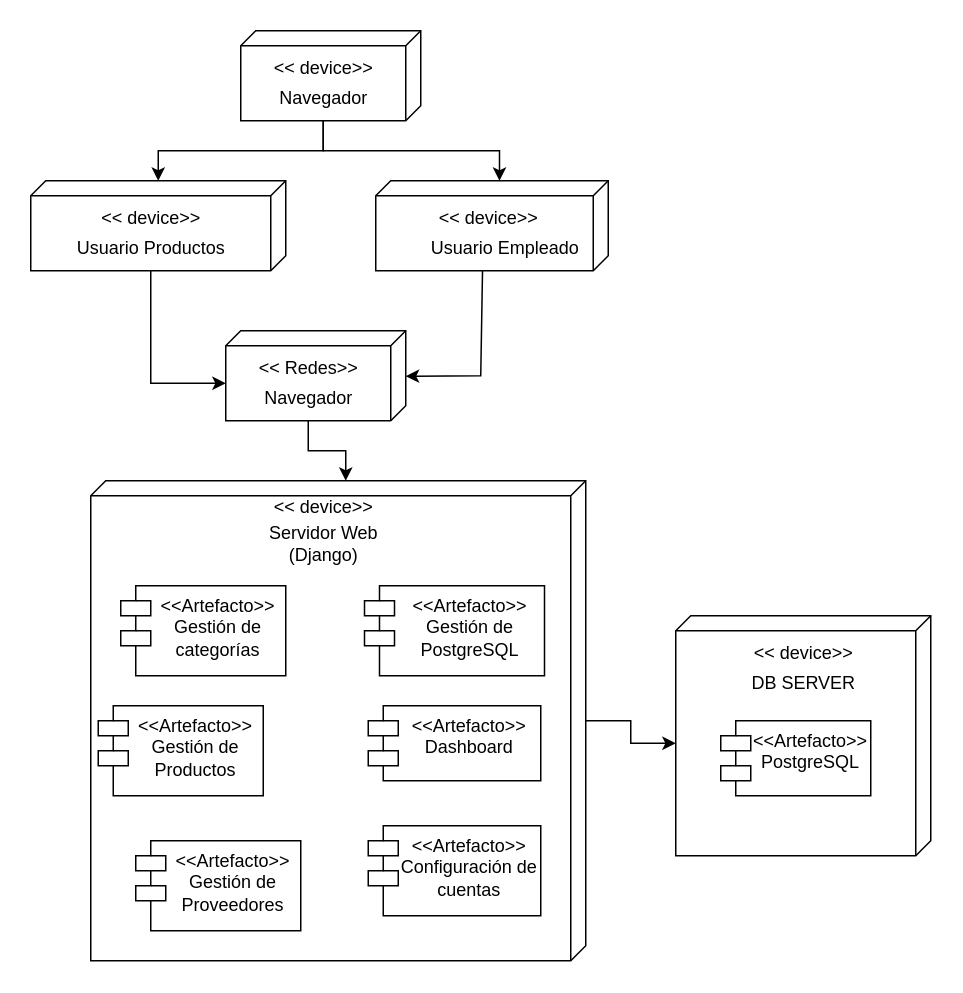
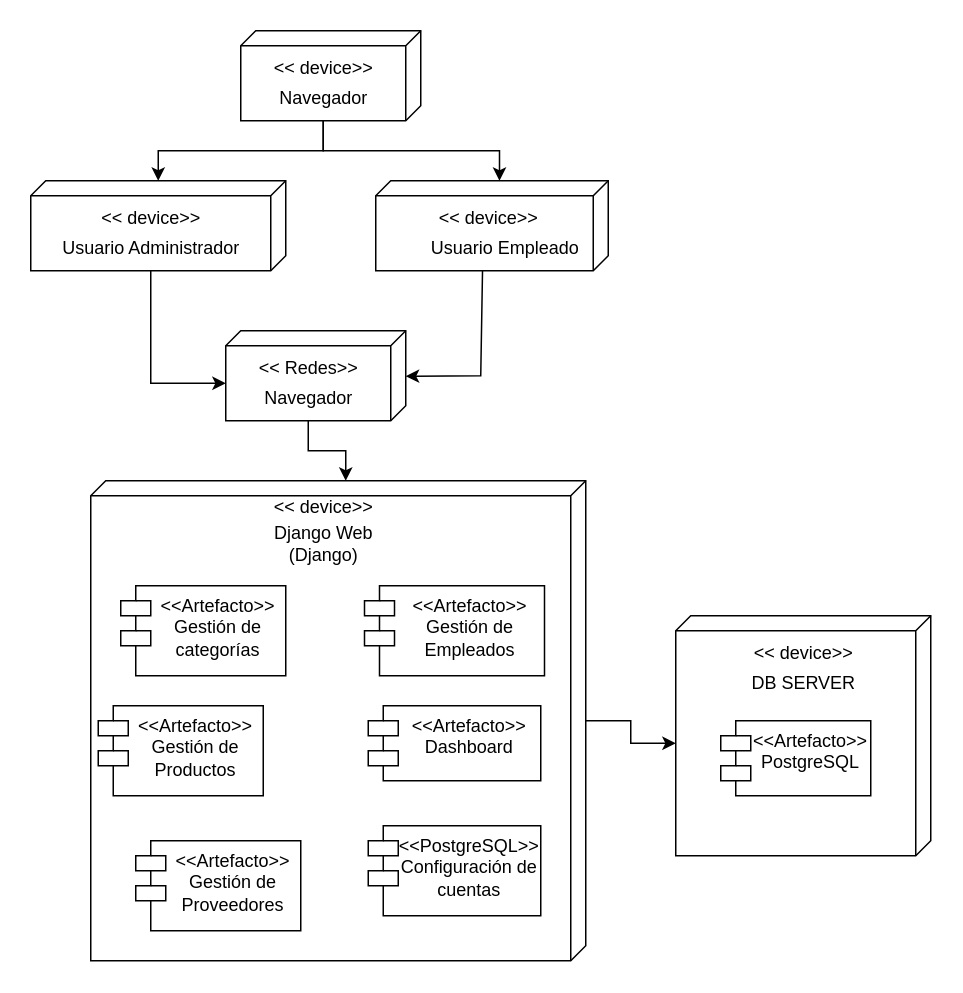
  <mxCell id="0" />
  <mxCell id="1" parent="0" />
  <mxCell id="2" value="" style="group" connectable="0" vertex="1" parent="1"><mxGeometry x="250" y="120" width="155" height="60" as="geometry" /></mxCell>
  <mxCell id="3" value="" style="verticalAlign=top;align=left;spacingTop=8;spacingLeft=2;spacingRight=12;shape=cube;size=10;direction=south;fontStyle=4;html=1;whiteSpace=wrap;" vertex="1" parent="2"><mxGeometry width="155" height="60" as="geometry" /></mxCell>
  <mxCell id="4" value="&amp;lt;&amp;lt; device&amp;gt;&amp;gt;" style="text;html=1;align=center;verticalAlign=middle;resizable=0;points=[];autosize=1;strokeColor=none;fillColor=none;" vertex="1" parent="2"><mxGeometry x="30.139" y="10" width="90" height="30" as="geometry" /></mxCell>
  <mxCell id="5" value="Usuario Empleado" style="text;html=1;align=center;verticalAlign=middle;resizable=0;points=[];autosize=1;strokeColor=none;fillColor=none;" vertex="1" parent="2"><mxGeometry x="25.833" y="30" width="120" height="30" as="geometry" /></mxCell>
  <mxCell id="6" value="" style="group" connectable="0" vertex="1" parent="1"><mxGeometry x="160" y="20" width="120" height="60" as="geometry" /></mxCell>
  <mxCell id="7" value="" style="verticalAlign=top;align=left;spacingTop=8;spacingLeft=2;spacingRight=12;shape=cube;size=10;direction=south;fontStyle=4;html=1;whiteSpace=wrap;" vertex="1" parent="6"><mxGeometry width="120" height="60" as="geometry" /></mxCell>
  <mxCell id="8" value="&amp;lt;&amp;lt; device&amp;gt;&amp;gt;" style="text;html=1;align=center;verticalAlign=middle;resizable=0;points=[];autosize=1;strokeColor=none;fillColor=none;" vertex="1" parent="6"><mxGeometry x="10" y="10" width="90" height="30" as="geometry" /></mxCell>
  <mxCell id="9" value="Navegador" style="text;html=1;align=center;verticalAlign=middle;resizable=0;points=[];autosize=1;strokeColor=none;fillColor=none;" vertex="1" parent="6"><mxGeometry x="15" y="30" width="80" height="30" as="geometry" /></mxCell>
  <mxCell id="10" value="" style="group" connectable="0" vertex="1" parent="1"><mxGeometry x="20" y="120" width="170" height="60" as="geometry" /></mxCell>
  <mxCell id="11" value="" style="verticalAlign=top;align=left;spacingTop=8;spacingLeft=2;spacingRight=12;shape=cube;size=10;direction=south;fontStyle=4;html=1;whiteSpace=wrap;" vertex="1" parent="10"><mxGeometry width="170" height="60" as="geometry" /></mxCell>
  <mxCell id="12" value="&amp;lt;&amp;lt; device&amp;gt;&amp;gt;" style="text;html=1;align=center;verticalAlign=middle;resizable=0;points=[];autosize=1;strokeColor=none;fillColor=none;" vertex="1" parent="10"><mxGeometry x="35" y="10" width="90" height="30" as="geometry" /></mxCell>
- <mxCell id="13" value="Usuario Productos" style="text;html=1;align=center;verticalAlign=middle;resizable=0;points=[];autosize=1;strokeColor=none;fillColor=none;" vertex="1" parent="10"><mxGeometry x="10" y="30" width="140" height="30" as="geometry" /></mxCell>
+ <mxCell id="13" value="Usuario Administrador" style="text;html=1;align=center;verticalAlign=middle;resizable=0;points=[];autosize=1;strokeColor=none;fillColor=none;" vertex="1" parent="10"><mxGeometry x="10" y="30" width="140" height="30" as="geometry" /></mxCell>
  <mxCell id="14" value="" style="group" connectable="0" vertex="1" parent="1"><mxGeometry x="150" y="220" width="120" height="60" as="geometry" /></mxCell>
  <mxCell id="15" value="" style="verticalAlign=top;align=left;spacingTop=8;spacingLeft=2;spacingRight=12;shape=cube;size=10;direction=south;fontStyle=4;html=1;whiteSpace=wrap;" vertex="1" parent="14"><mxGeometry width="120" height="60" as="geometry" /></mxCell>
  <mxCell id="16" value="&amp;lt;&amp;lt; Redes&amp;gt;&amp;gt;" style="text;html=1;align=center;verticalAlign=middle;resizable=0;points=[];autosize=1;strokeColor=none;fillColor=none;" vertex="1" parent="14"><mxGeometry x="10" y="10" width="90" height="30" as="geometry" /></mxCell>
  <mxCell id="17" value="Navegador" style="text;html=1;align=center;verticalAlign=middle;resizable=0;points=[];autosize=1;strokeColor=none;fillColor=none;" vertex="1" parent="14"><mxGeometry x="15" y="30" width="80" height="30" as="geometry" /></mxCell>
  <mxCell id="18" value="" style="group" connectable="0" vertex="1" parent="1"><mxGeometry x="60" y="320" width="330" height="320" as="geometry" /></mxCell>
  <mxCell id="19" value="" style="verticalAlign=top;align=left;spacingTop=8;spacingLeft=2;spacingRight=12;shape=cube;size=10;direction=south;fontStyle=4;html=1;whiteSpace=wrap;" vertex="1" parent="18"><mxGeometry width="330" height="320" as="geometry" /></mxCell>
  <mxCell id="20" value="&amp;lt;&amp;lt; device&amp;gt;&amp;gt;" style="text;html=1;align=center;verticalAlign=middle;resizable=0;points=[];autosize=1;strokeColor=none;fillColor=none;" vertex="1" parent="18"><mxGeometry x="110" y="3" width="90" height="30" as="geometry" /></mxCell>
- <mxCell id="21" value="Servidor Web" style="text;html=1;align=center;verticalAlign=middle;resizable=0;points=[];autosize=1;strokeColor=none;fillColor=none;" vertex="1" parent="18"><mxGeometry x="105" y="20" width="100" height="30" as="geometry" /></mxCell>
+ <mxCell id="21" value="Django Web" style="text;html=1;align=center;verticalAlign=middle;resizable=0;points=[];autosize=1;strokeColor=none;fillColor=none;" vertex="1" parent="18"><mxGeometry x="105" y="20" width="100" height="30" as="geometry" /></mxCell>
  <mxCell id="22" value="(Django)" style="text;html=1;align=center;verticalAlign=middle;resizable=0;points=[];autosize=1;strokeColor=none;fillColor=none;" vertex="1" parent="18"><mxGeometry x="120" y="35" width="70" height="30" as="geometry" /></mxCell>
  <mxCell id="23" value="&amp;lt;&amp;lt;Artefacto&amp;gt;&amp;gt;&lt;div&gt;Gestión de categorías&lt;/div&gt;" style="shape=module;align=left;spacingLeft=20;align=center;verticalAlign=top;whiteSpace=wrap;html=1;" vertex="1" parent="18"><mxGeometry x="20" y="70" width="110" height="60" as="geometry" /></mxCell>
- <mxCell id="24" value="&amp;lt;&amp;lt;Artefacto&amp;gt;&amp;gt;&lt;div&gt;Gestión de PostgreSQL&lt;/div&gt;" style="shape=module;align=left;spacingLeft=20;align=center;verticalAlign=top;whiteSpace=wrap;html=1;" vertex="1" parent="18"><mxGeometry x="182.5" y="70" width="120" height="60" as="geometry" /></mxCell>
+ <mxCell id="24" value="&amp;lt;&amp;lt;Artefacto&amp;gt;&amp;gt;&lt;div&gt;Gestión de Empleados&lt;/div&gt;" style="shape=module;align=left;spacingLeft=20;align=center;verticalAlign=top;whiteSpace=wrap;html=1;" vertex="1" parent="18"><mxGeometry x="182.5" y="70" width="120" height="60" as="geometry" /></mxCell>
  <mxCell id="25" value="&amp;lt;&amp;lt;Artefacto&amp;gt;&amp;gt;&lt;div&gt;Gestión de Productos&lt;/div&gt;" style="shape=module;align=left;spacingLeft=20;align=center;verticalAlign=top;whiteSpace=wrap;html=1;" vertex="1" parent="18"><mxGeometry x="5" y="150" width="110" height="60" as="geometry" /></mxCell>
  <mxCell id="26" value="&amp;lt;&amp;lt;Artefacto&amp;gt;&amp;gt;&lt;div&gt;Gestión de Proveedores&lt;/div&gt;" style="shape=module;align=left;spacingLeft=20;align=center;verticalAlign=top;whiteSpace=wrap;html=1;" vertex="1" parent="18"><mxGeometry x="30" y="240" width="110" height="60" as="geometry" /></mxCell>
  <mxCell id="27" value="&amp;lt;&amp;lt;Artefacto&amp;gt;&amp;gt;&lt;div&gt;Dashboard&lt;/div&gt;" style="shape=module;align=left;spacingLeft=20;align=center;verticalAlign=top;whiteSpace=wrap;html=1;" vertex="1" parent="18"><mxGeometry x="185" y="150" width="115" height="50" as="geometry" /></mxCell>
- <mxCell id="28" value="&amp;lt;&amp;lt;Artefacto&amp;gt;&amp;gt;&lt;div&gt;Configuración de cuentas&lt;/div&gt;" style="shape=module;align=left;spacingLeft=20;align=center;verticalAlign=top;whiteSpace=wrap;html=1;" vertex="1" parent="18"><mxGeometry x="185" y="230" width="115" height="60" as="geometry" /></mxCell>
+ <mxCell id="28" value="&amp;lt;&amp;lt;PostgreSQL&amp;gt;&amp;gt;&lt;div&gt;Configuración de cuentas&lt;/div&gt;" style="shape=module;align=left;spacingLeft=20;align=center;verticalAlign=top;whiteSpace=wrap;html=1;" vertex="1" parent="18"><mxGeometry x="185" y="230" width="115" height="60" as="geometry" /></mxCell>
  <mxCell id="29" value="" style="group" connectable="0" vertex="1" parent="1"><mxGeometry x="450" y="410" width="170" height="160" as="geometry" /></mxCell>
  <mxCell id="30" value="" style="verticalAlign=top;align=left;spacingTop=8;spacingLeft=2;spacingRight=12;shape=cube;size=10;direction=south;fontStyle=4;html=1;whiteSpace=wrap;" vertex="1" parent="29"><mxGeometry width="170" height="160" as="geometry" /></mxCell>
  <mxCell id="31" value="&amp;lt;&amp;lt; device&amp;gt;&amp;gt;" style="text;html=1;align=center;verticalAlign=middle;resizable=0;points=[];autosize=1;strokeColor=none;fillColor=none;" vertex="1" parent="29"><mxGeometry x="40" y="10" width="90" height="30" as="geometry" /></mxCell>
  <mxCell id="32" value="DB SERVER" style="text;html=1;align=center;verticalAlign=middle;resizable=0;points=[];autosize=1;strokeColor=none;fillColor=none;" vertex="1" parent="29"><mxGeometry x="40" y="30" width="90" height="30" as="geometry" /></mxCell>
  <mxCell id="33" value="&amp;lt;&amp;lt;Artefacto&amp;gt;&amp;gt;&lt;div&gt;PostgreSQL&lt;/div&gt;" style="shape=module;align=left;spacingLeft=20;align=center;verticalAlign=top;whiteSpace=wrap;html=1;" vertex="1" parent="29"><mxGeometry x="30" y="70" width="100" height="50" as="geometry" /></mxCell>
  <mxCell id="34" value="" style="edgeStyle=orthogonalEdgeStyle;rounded=0;orthogonalLoop=1;jettySize=auto;html=1;" edge="1" parent="1" source="9" target="11"><mxGeometry relative="1" as="geometry" /></mxCell>
  <mxCell id="35" value="" style="edgeStyle=orthogonalEdgeStyle;rounded=0;orthogonalLoop=1;jettySize=auto;html=1;entryX=0;entryY=0;entryDx=0;entryDy=72.5;entryPerimeter=0;" edge="1" parent="1" source="9" target="3"><mxGeometry relative="1" as="geometry"><Array as="points"><mxPoint x="215" y="100" /><mxPoint x="333" y="100" /><mxPoint x="333" y="120" /></Array></mxGeometry></mxCell>
  <mxCell id="36" value="" style="endArrow=classic;html=1;rounded=0;exitX=0;exitY=0;exitDx=60;exitDy=90;exitPerimeter=0;entryX=0;entryY=0;entryDx=35;entryDy=120;entryPerimeter=0;" edge="1" parent="1" source="11" target="15"><mxGeometry width="50" height="50" relative="1" as="geometry"><mxPoint x="100" y="200" as="sourcePoint" /><mxPoint x="330" y="170" as="targetPoint" /><Array as="points"><mxPoint x="100" y="200" /><mxPoint x="100" y="255" /></Array></mxGeometry></mxCell>
  <mxCell id="37" value="" style="endArrow=classic;html=1;rounded=0;exitX=0;exitY=0;exitDx=60;exitDy=82.5;exitPerimeter=0;entryX=0.506;entryY=-0.011;entryDx=0;entryDy=0;entryPerimeter=0;" edge="1" parent="1"><mxGeometry width="50" height="50" relative="1" as="geometry"><mxPoint x="321.18" y="180" as="sourcePoint" /><mxPoint x="270" y="250.36" as="targetPoint" /><Array as="points"><mxPoint x="320" y="250" /></Array></mxGeometry></mxCell>
  <mxCell id="38" value="" style="edgeStyle=orthogonalEdgeStyle;rounded=0;orthogonalLoop=1;jettySize=auto;html=1;entryX=0;entryY=0;entryDx=0;entryDy=160;entryPerimeter=0;" edge="1" parent="1" source="17" target="19"><mxGeometry relative="1" as="geometry" /></mxCell>
  <mxCell id="39" value="" style="edgeStyle=orthogonalEdgeStyle;rounded=0;orthogonalLoop=1;jettySize=auto;html=1;entryX=0;entryY=0;entryDx=85;entryDy=170;entryPerimeter=0;" edge="1" parent="1" source="19" target="30"><mxGeometry relative="1" as="geometry" /></mxCell>
